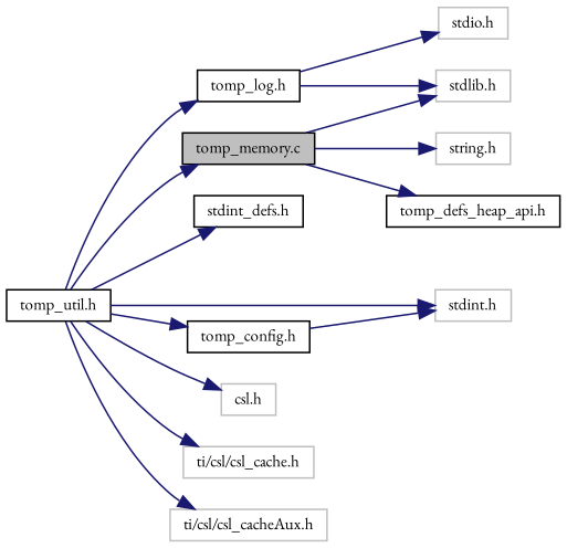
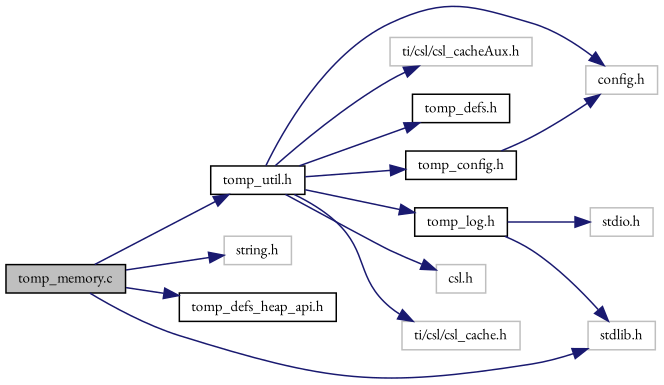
  digraph {
    fontname="EB Garamond"
    rankdir=LR
    node [color=grey75 fillcolor=white fontname="EB Garamond" fontsize=10 shape=record style=filled]
    edge [color=midnightblue fontname="EB Garamond" fontsize=10 labelfontname=Helvetica labelfontsize=10 style=solid]
    n1 [color=black fillcolor=grey75 fontcolor=black height=0.2 label="tomp_memory.c" width=0.4]
    n2 [height=0.2 label="stdlib.h" width=0.4]
    n3 [height=0.2 label="string.h" width=0.4]
    n4 [color=black height=0.2 label="tomp_defs_heap_api.h" width=0.4]
    n5 [color=black height=0.2 label="tomp_util.h" width=0.4]
-   n6 [color=black height=0.2 label="stdint_defs.h" width=0.4]
+   n6 [color=black height=0.2 label="tomp_defs.h" width=0.4]
    n7 [color=black height=0.2 label="tomp_config.h" width=0.4]
-   n8 [height=0.2 label="stdint.h" width=0.4]
+   n8 [height=0.2 label="config.h" width=0.4]
    n9 [color=black height=0.2 label="tomp_log.h" width=0.4]
    n10 [height=0.2 label="csl.h" width=0.4]
    n11 [height=0.2 label="ti/csl/csl_cache.h" width=0.4]
    n12 [height=0.2 label="ti/csl/csl_cacheAux.h" width=0.4]
    n13 [height=0.2 label="stdio.h" width=0.4]
    n1 -> n2
    n1 -> n3
    n1 -> n4
-   n5 -> n1
+   n1 -> n5
    n5 -> n6
    n5 -> n7
    n5 -> n8
    n5 -> n9
    n5 -> n10
    n5 -> n11
    n5 -> n12
    n7 -> n8
    n9 -> n2
    n9 -> n13
  }
